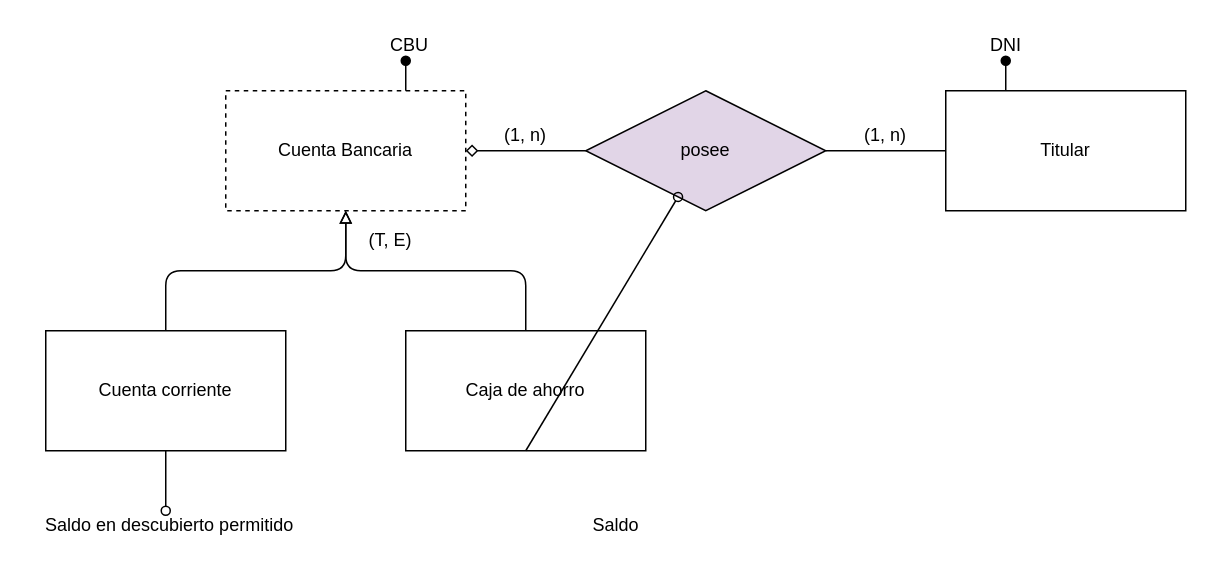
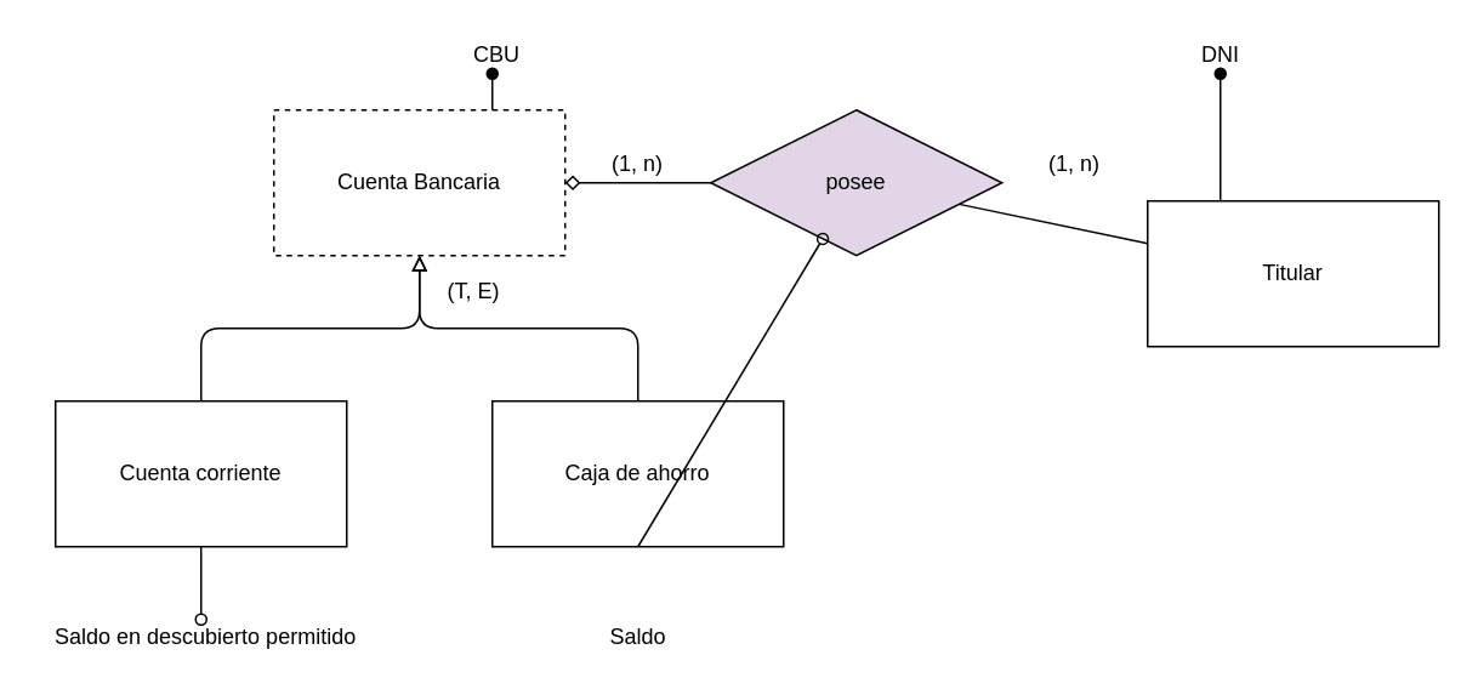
  <mxCell id="0" />
  <mxCell id="1" parent="0" />
  <mxCell id="2" value="Cuenta Bancaria" style="rounded=0;whiteSpace=wrap;html=1;dashed=1;" vertex="1" parent="1"><mxGeometry x="150" y="60" width="160" height="80" as="geometry" /></mxCell>
  <mxCell id="3" style="edgeStyle=none;html=1;entryX=0.5;entryY=1;entryDx=0;entryDy=0;exitX=0.5;exitY=0;exitDx=0;exitDy=0;endArrow=block;endFill=0;" edge="1" parent="1" source="4" target="2"><mxGeometry relative="1" as="geometry"><mxPoint x="170" y="180" as="targetPoint" /><Array as="points"><mxPoint x="110" y="180" /><mxPoint x="230" y="180" /></Array></mxGeometry></mxCell>
  <mxCell id="4" value="Cuenta corriente" style="rounded=0;whiteSpace=wrap;html=1;" vertex="1" parent="1"><mxGeometry x="30" y="220" width="160" height="80" as="geometry" /></mxCell>
  <mxCell id="5" style="edgeStyle=none;html=1;entryX=0.5;entryY=1;entryDx=0;entryDy=0;exitX=0.5;exitY=0;exitDx=0;exitDy=0;endArrow=block;endFill=0;" edge="1" parent="1" source="6" target="2"><mxGeometry relative="1" as="geometry"><Array as="points"><mxPoint x="350" y="180" /><mxPoint x="230" y="180" /></Array></mxGeometry></mxCell>
  <mxCell id="6" value="Caja de ahorro" style="rounded=0;whiteSpace=wrap;html=1;" vertex="1" parent="1"><mxGeometry x="270" y="220" width="160" height="80" as="geometry" /></mxCell>
- <mxCell id="7" value="Titular" style="rounded=0;whiteSpace=wrap;html=1;" vertex="1" parent="1"><mxGeometry x="630" y="60" width="160" height="80" as="geometry" /></mxCell>
+ <mxCell id="7" value="Titular" style="rounded=0;whiteSpace=wrap;html=1;" vertex="1" parent="1"><mxGeometry x="630" y="110" width="160" height="80" as="geometry" /></mxCell>
  <mxCell id="8" value="(T, E)" style="text;html=1;strokeColor=none;fillColor=none;align=center;verticalAlign=middle;whiteSpace=wrap;rounded=0;labelBackgroundColor=none;" vertex="1" parent="1"><mxGeometry x="240" y="150" width="40" height="20" as="geometry" /></mxCell>
  <mxCell id="9" value="" style="edgeStyle=none;html=1;endArrow=none;endFill=0;" edge="1" parent="1" source="11" target="7"><mxGeometry relative="1" as="geometry" /></mxCell>
  <mxCell id="10" value="" style="edgeStyle=none;html=1;endArrow=diamond;endFill=0;" edge="1" parent="1" source="11" target="2"><mxGeometry relative="1" as="geometry" /></mxCell>
  <mxCell id="11" value="posee" style="rhombus;whiteSpace=wrap;html=1;fillColor=#e1d5e7;" vertex="1" parent="1"><mxGeometry x="390" y="60" width="160" height="80" as="geometry" /></mxCell>
  <mxCell id="12" value="(1, n)" style="text;html=1;strokeColor=none;fillColor=none;align=center;verticalAlign=middle;whiteSpace=wrap;rounded=0;labelBackgroundColor=none;" vertex="1" parent="1"><mxGeometry x="330" y="80" width="40" height="20" as="geometry" /></mxCell>
  <mxCell id="13" value="(1, n)" style="text;html=1;strokeColor=none;fillColor=none;align=center;verticalAlign=middle;whiteSpace=wrap;rounded=0;labelBackgroundColor=none;" vertex="1" parent="1"><mxGeometry x="570" y="80" width="40" height="20" as="geometry" /></mxCell>
  <mxCell id="14" style="html=1;labelBorderColor=none;strokeWidth=1;endArrow=oval;endFill=1;endSize=6;targetPerimeterSpacing=0;align=left;exitX=0.25;exitY=0;exitDx=0;exitDy=0;entryX=0.5;entryY=1;entryDx=0;entryDy=0;" edge="1" target="15" parent="1" source="7"><mxGeometry relative="1" as="geometry"><mxPoint x="660" y="50" as="sourcePoint" /></mxGeometry></mxCell>
  <mxCell id="15" value="DNI" style="text;html=1;strokeColor=none;fillColor=none;align=left;verticalAlign=middle;whiteSpace=wrap;rounded=0;container=0;spacingLeft=8;" vertex="1" parent="1"><mxGeometry x="650" y="20" width="40" height="20" as="geometry" /></mxCell>
  <mxCell id="16" style="html=1;labelBorderColor=none;strokeWidth=1;endArrow=oval;endFill=1;endSize=6;targetPerimeterSpacing=0;align=left;entryX=0.5;entryY=1;entryDx=0;entryDy=0;exitX=0.75;exitY=0;exitDx=0;exitDy=0;" edge="1" target="17" parent="1" source="2"><mxGeometry relative="1" as="geometry"><mxPoint x="160" y="10" as="sourcePoint" /></mxGeometry></mxCell>
  <mxCell id="17" value="CBU" style="text;html=1;strokeColor=none;fillColor=none;align=left;verticalAlign=middle;whiteSpace=wrap;rounded=0;container=0;spacingLeft=8;" vertex="1" parent="1"><mxGeometry x="250" y="20" width="40" height="20" as="geometry" /></mxCell>
  <mxCell id="18" style="html=1;labelBorderColor=none;strokeWidth=1;endArrow=oval;endFill=0;endSize=6;targetPerimeterSpacing=0;align=left;exitX=0.5;exitY=1;exitDx=0;exitDy=0;" edge="1" target="11" parent="1" source="6"><mxGeometry relative="1" as="geometry"><mxPoint x="440" y="230" as="sourcePoint" /></mxGeometry></mxCell>
- <mxCell id="19" value="Saldo" style="text;html=1;strokeColor=none;fillColor=none;align=left;verticalAlign=middle;whiteSpace=wrap;rounded=0;container=0;spacingLeft=8;" vertex="1" parent="1"><mxGeometry x="385" y="340" width="50" height="20" as="geometry" /></mxCell>
+ <mxCell id="19" value="Saldo" style="text;html=1;strokeColor=none;fillColor=none;align=left;verticalAlign=middle;whiteSpace=wrap;rounded=0;container=0;spacingLeft=8;" vertex="1" parent="1"><mxGeometry x="325" y="340" width="50" height="20" as="geometry" /></mxCell>
  <mxCell id="20" style="html=1;labelBorderColor=none;strokeWidth=1;endArrow=oval;endFill=0;endSize=6;targetPerimeterSpacing=0;align=left;exitX=0.5;exitY=1;exitDx=0;exitDy=0;" edge="1" target="21" parent="1" source="4"><mxGeometry relative="1" as="geometry"><mxPoint x="40" y="330" as="sourcePoint" /></mxGeometry></mxCell>
  <mxCell id="21" value="Saldo en descubierto permitido" style="text;html=1;strokeColor=none;fillColor=none;align=left;verticalAlign=middle;whiteSpace=wrap;rounded=0;container=0;spacingLeft=8;" vertex="1" parent="1"><mxGeometry x="20" y="340" width="180" height="20" as="geometry" /></mxCell>
